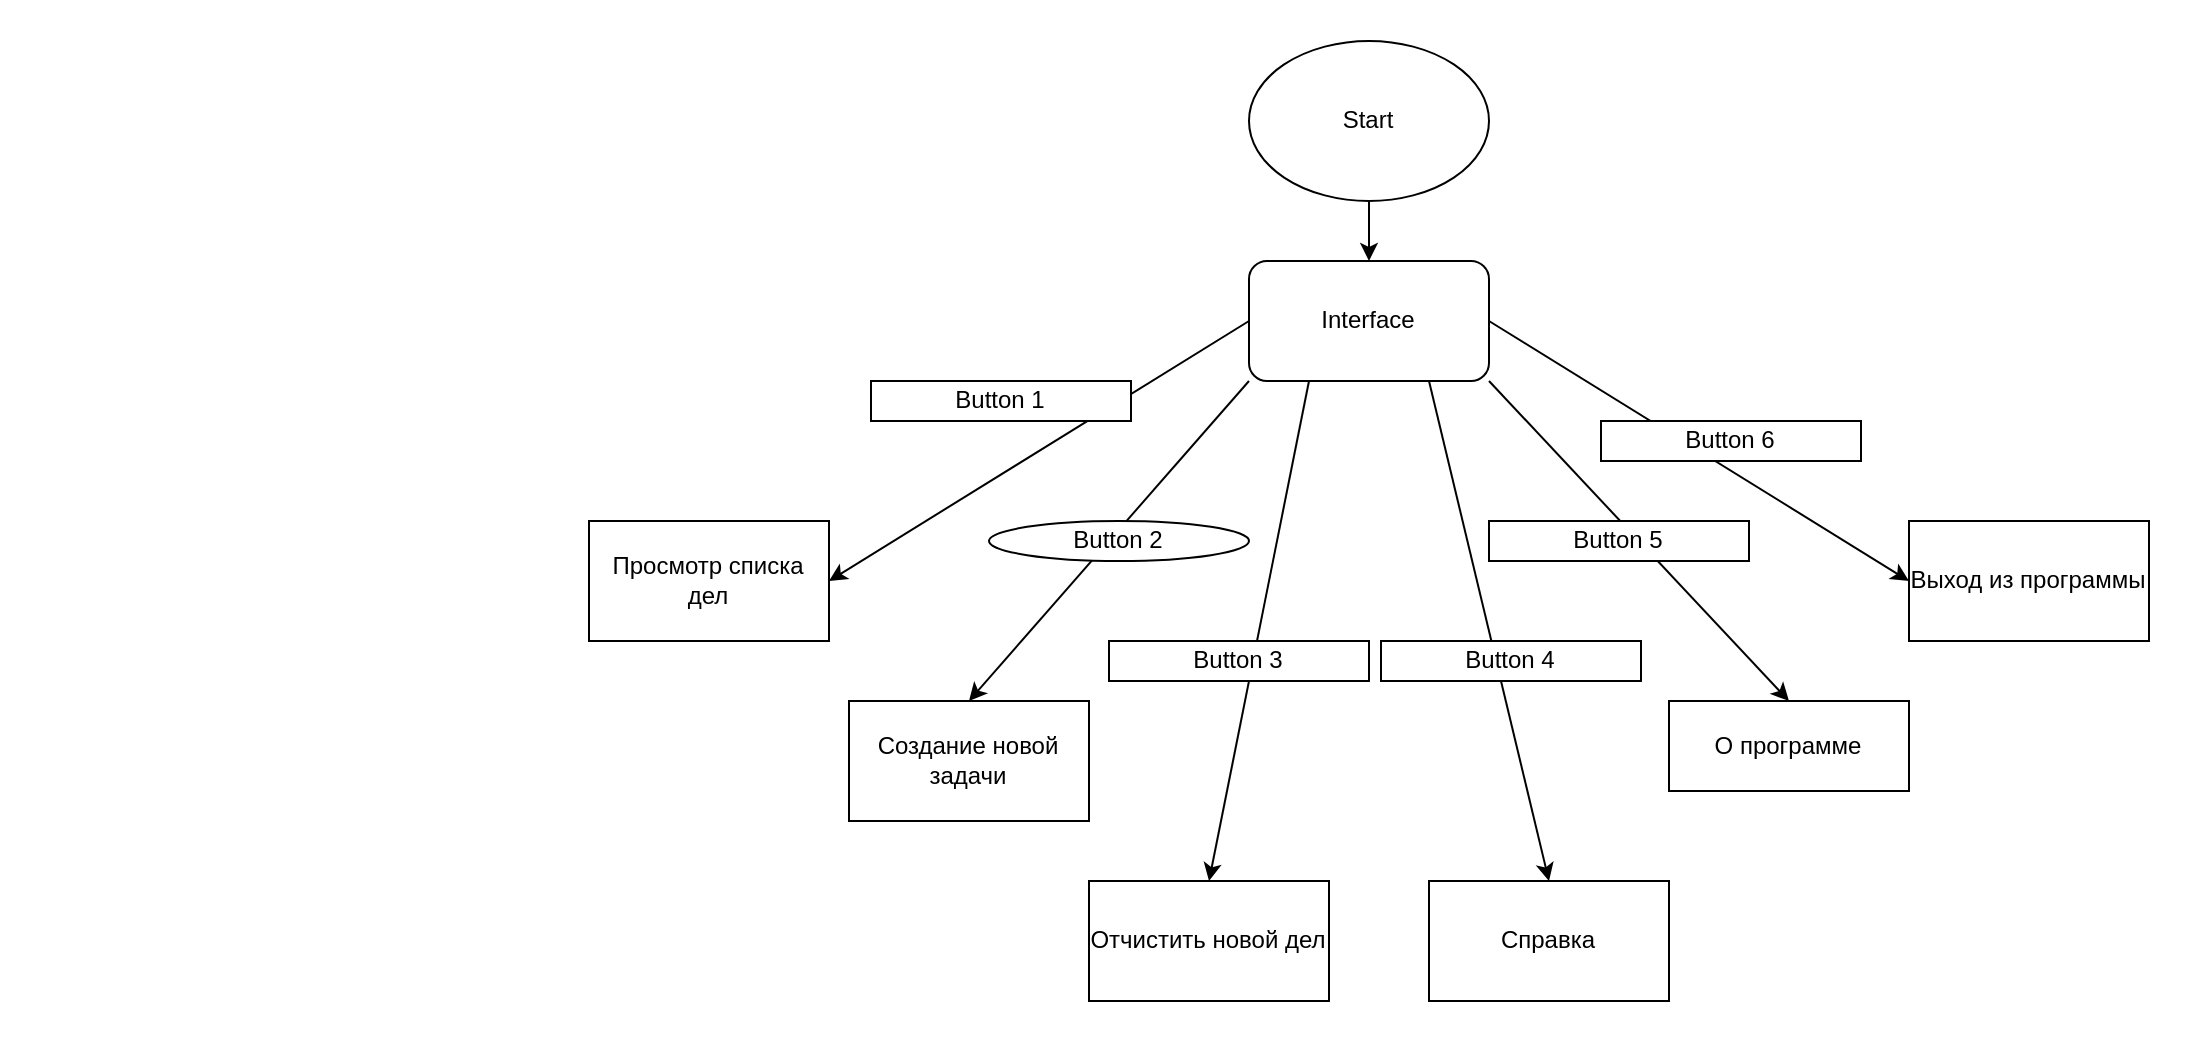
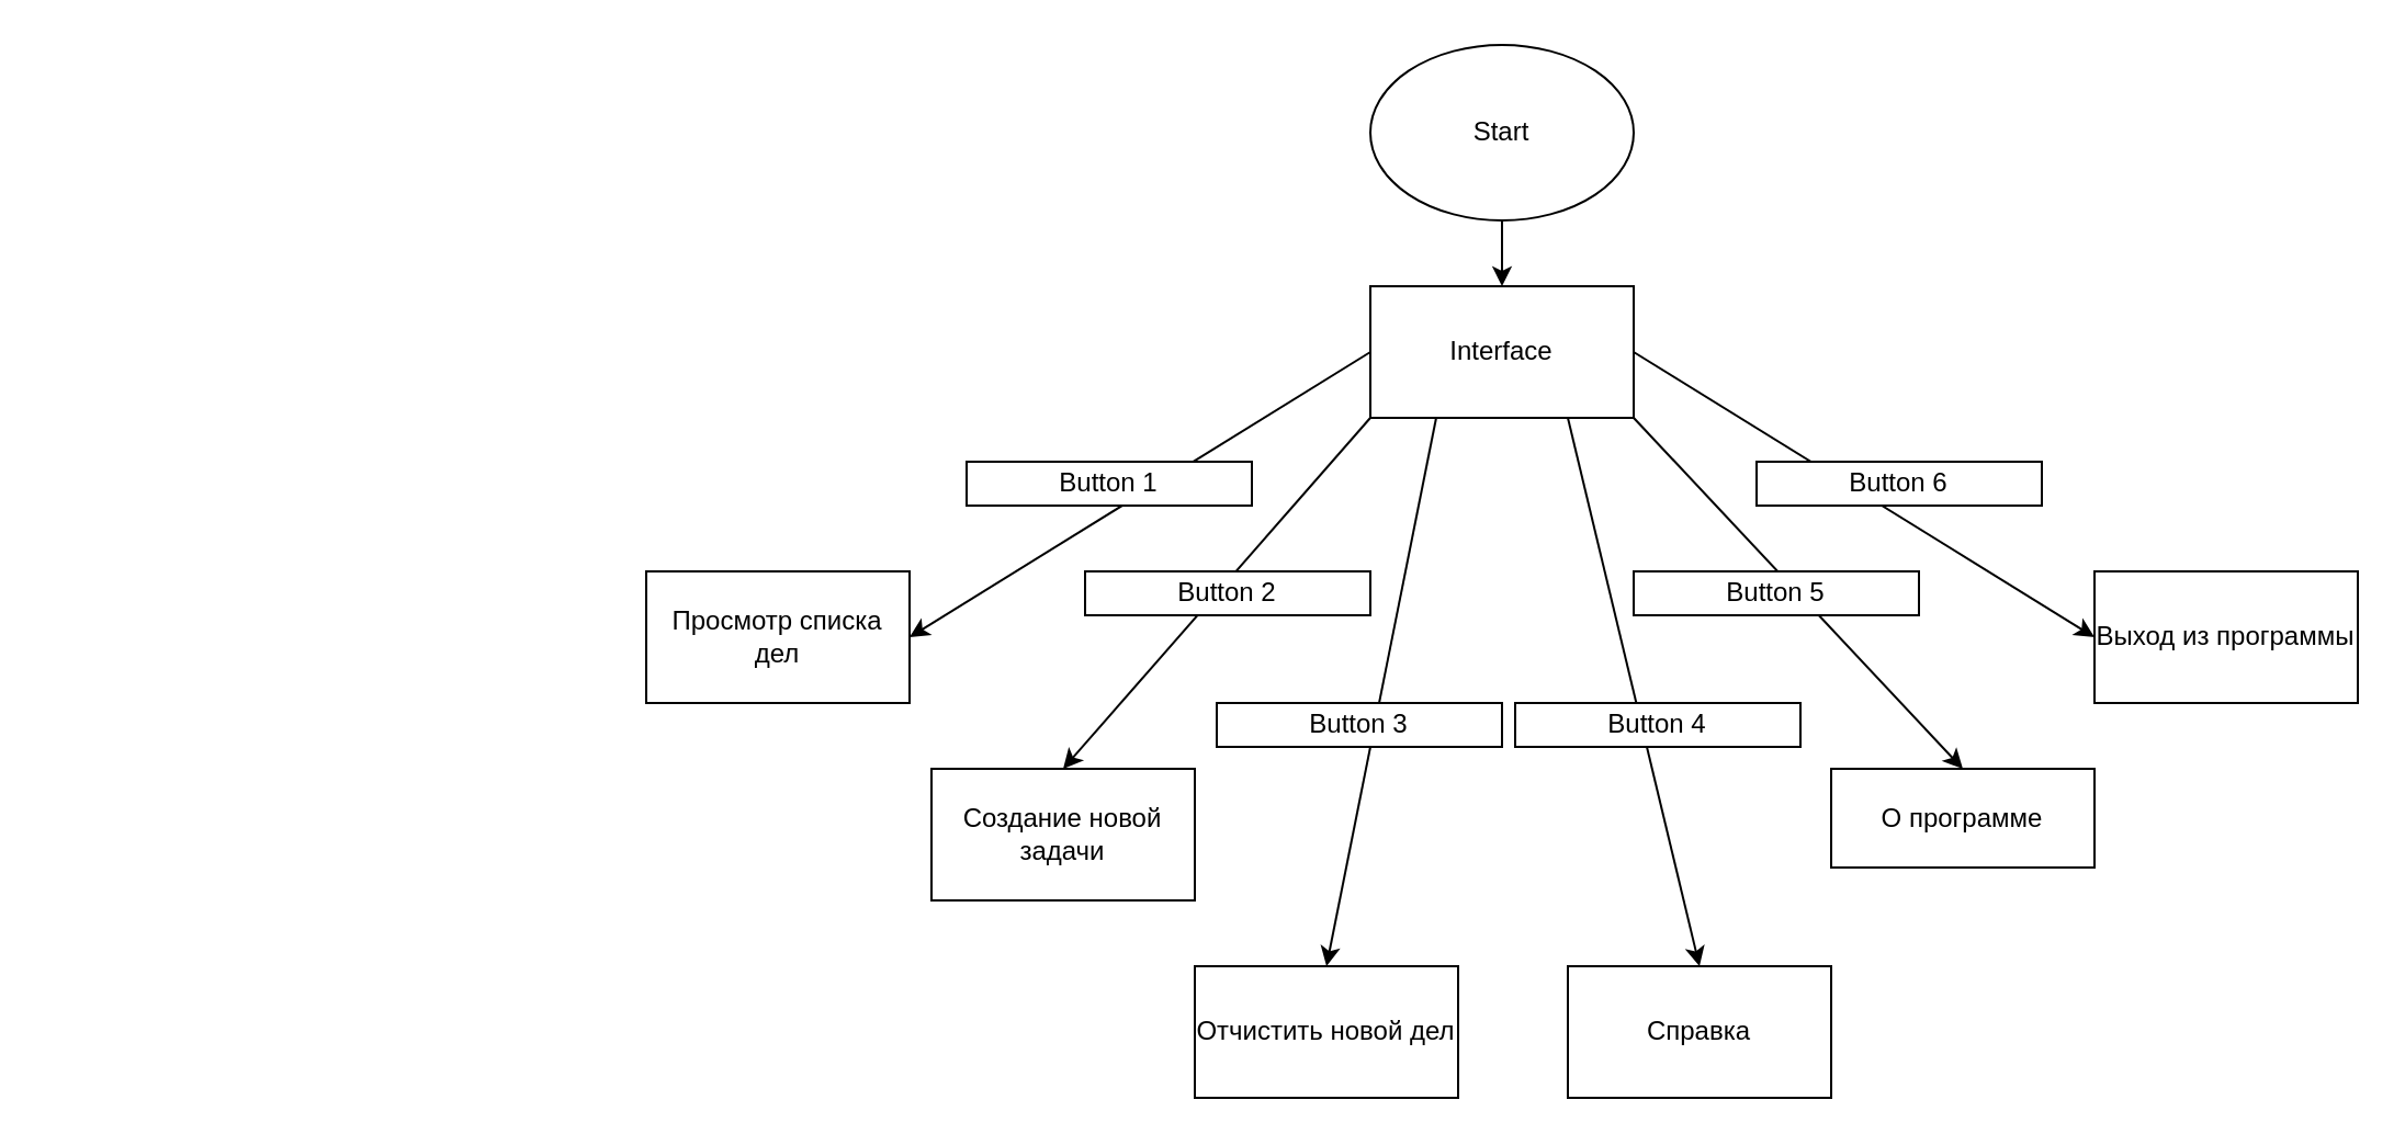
  <mxCell id="0" />
  <mxCell id="1" parent="0" />
  <mxCell id="2" value="" style="edgeStyle=none;html=1;" edge="1" parent="1" source="3" target="4"><mxGeometry relative="1" as="geometry" /></mxCell>
  <mxCell id="3" value="Start" style="ellipse;whiteSpace=wrap;html=1;" vertex="1" parent="1"><mxGeometry x="624" width="120" height="80" as="geometry" y="20" /></mxCell>
- <mxCell id="4" value="Interface" style="whiteSpace=wrap;html=1;rounded=1;" vertex="1" parent="1"><mxGeometry x="624" y="130" width="120" height="60" as="geometry" /></mxCell>
+ <mxCell id="4" value="Interface" style="rounded=0;whiteSpace=wrap;html=1;" vertex="1" parent="1"><mxGeometry x="624" y="130" width="120" height="60" as="geometry" /></mxCell>
  <mxCell id="5" value="Просмотр списка дел" style="rounded=0;whiteSpace=wrap;html=1;" vertex="1" parent="1"><mxGeometry x="294" y="260" width="120" height="60" as="geometry" /></mxCell>
  <mxCell id="6" value="Создание новой задачи" style="rounded=0;whiteSpace=wrap;html=1;" vertex="1" parent="1"><mxGeometry x="424" y="350" width="120" height="60" as="geometry" /></mxCell>
  <mxCell id="7" value="Отчистить новой дел" style="rounded=0;whiteSpace=wrap;html=1;" vertex="1" parent="1"><mxGeometry x="544" y="440" width="120" height="60" as="geometry" /></mxCell>
  <mxCell id="8" value="О программе" style="rounded=0;whiteSpace=wrap;html=1;" vertex="1" parent="1"><mxGeometry x="834" y="350" width="120" height="45" as="geometry" /></mxCell>
  <mxCell id="9" value="Выход из программы" style="rounded=0;whiteSpace=wrap;html=1;" vertex="1" parent="1"><mxGeometry x="954" y="260" width="120" height="60" as="geometry" /></mxCell>
  <mxCell id="10" value="Справка" style="rounded=0;whiteSpace=wrap;html=1;" vertex="1" parent="1"><mxGeometry x="714" y="440" width="120" height="60" as="geometry" /></mxCell>
  <mxCell id="11" value="" style="endArrow=classic;html=1;exitX=0;exitY=0.5;exitDx=0;exitDy=0;entryX=1;entryY=0.5;entryDx=0;entryDy=0;" edge="1" parent="1" source="4" target="5"><mxGeometry width="50" height="50" relative="1" as="geometry"><mxPoint x="470" y="220" as="sourcePoint" /><mxPoint x="520" y="170" as="targetPoint" /></mxGeometry></mxCell>
- <mxCell id="12" value="Button 1" style="rounded=0;whiteSpace=wrap;html=1;" vertex="1" parent="1"><mxGeometry x="435" y="190" width="130" height="20" as="geometry" /></mxCell>
+ <mxCell id="12" value="Button 1" style="rounded=0;whiteSpace=wrap;html=1;" vertex="1" parent="1"><mxGeometry x="440" y="210" width="130" height="20" as="geometry" /></mxCell>
  <mxCell id="13" value="" style="endArrow=classic;html=1;exitX=0;exitY=1;exitDx=0;exitDy=0;entryX=0.5;entryY=0;entryDx=0;entryDy=0;" edge="1" parent="1" source="4" target="6"><mxGeometry width="50" height="50" relative="1" as="geometry"><mxPoint x="410" y="180" as="sourcePoint" /><mxPoint x="460" y="130" as="targetPoint" /></mxGeometry></mxCell>
- <mxCell id="14" value="Button 2" style="ellipse;whiteSpace=wrap;html=1;" vertex="1" parent="1"><mxGeometry x="494" y="260" width="130" height="20" as="geometry" /></mxCell>
+ <mxCell id="14" value="Button 2" style="rounded=0;whiteSpace=wrap;html=1;" vertex="1" parent="1"><mxGeometry x="494" y="260" width="130" height="20" as="geometry" /></mxCell>
  <mxCell id="15" value="" style="endArrow=classic;html=1;exitX=0.25;exitY=1;exitDx=0;exitDy=0;entryX=0.5;entryY=0;entryDx=0;entryDy=0;" edge="1" parent="1" source="4" target="7"><mxGeometry width="50" height="50" relative="1" as="geometry"><mxPoint x="710" y="300" as="sourcePoint" /><mxPoint x="760" y="250" as="targetPoint" /></mxGeometry></mxCell>
  <mxCell id="16" value="" style="endArrow=classic;html=1;exitX=0.75;exitY=1;exitDx=0;exitDy=0;entryX=0.5;entryY=0;entryDx=0;entryDy=0;" edge="1" parent="1" source="4" target="10"><mxGeometry width="50" height="50" relative="1" as="geometry"><mxPoint x="710" y="340" as="sourcePoint" /><mxPoint x="760" y="290" as="targetPoint" /></mxGeometry></mxCell>
  <mxCell id="17" value="" style="endArrow=classic;html=1;exitX=1;exitY=1;exitDx=0;exitDy=0;entryX=0.5;entryY=0;entryDx=0;entryDy=0;" edge="1" parent="1" source="4" target="8"><mxGeometry width="50" height="50" relative="1" as="geometry"><mxPoint x="720" y="390" as="sourcePoint" /><mxPoint x="770" y="340" as="targetPoint" /></mxGeometry></mxCell>
  <mxCell id="18" value="" style="endArrow=classic;html=1;exitX=1;exitY=0.5;exitDx=0;exitDy=0;entryX=0;entryY=0.5;entryDx=0;entryDy=0;" edge="1" parent="1" source="4" target="9"><mxGeometry width="50" height="50" relative="1" as="geometry"><mxPoint x="850" y="210" as="sourcePoint" /><mxPoint x="900" y="160" as="targetPoint" /></mxGeometry></mxCell>
  <mxCell id="19" value="Button 3" style="rounded=0;whiteSpace=wrap;html=1;" vertex="1" parent="1"><mxGeometry x="554" y="320" width="130" height="20" as="geometry" /></mxCell>
  <mxCell id="20" value="Button 4" style="rounded=0;whiteSpace=wrap;html=1;" vertex="1" parent="1"><mxGeometry x="690" y="320" width="130" height="20" as="geometry" /></mxCell>
  <mxCell id="21" value="Button 5" style="rounded=0;whiteSpace=wrap;html=1;" vertex="1" parent="1"><mxGeometry x="744" y="260" width="130" height="20" as="geometry" /></mxCell>
  <mxCell id="22" value="Button 6" style="rounded=0;whiteSpace=wrap;html=1;" vertex="1" parent="1"><mxGeometry x="800" y="210" width="130" height="20" as="geometry" /></mxCell>
  <mxCell id="23" value="&lt;font style=&quot;font-size: 24px&quot;&gt;&lt;span style=&quot;font-weight: normal&quot;&gt;Project:&lt;/span&gt;&lt;br&gt;The &quot;Telegrambot: Task list &quot;&amp;nbsp;&lt;/font&gt;" style="text;html=1;align=left;verticalAlign=middle;whiteSpace=wrap;rounded=0;fontColor=#FFFFFF;fontStyle=1" vertex="1" parent="1"><mxGeometry x="20" y="30" width="192" height="100" as="geometry" /></mxCell>
  <mxCell id="24" value="&lt;font style=&quot;font-size: 16px&quot;&gt;Did the work:&lt;br&gt;1. Антон Федонин&lt;br&gt;2. Андрей Полянский&lt;br&gt;3. Александр Новиков&lt;br&gt;4. Марина Ноздрачева&amp;nbsp;&lt;br&gt;5. Татьяна Вальчик&lt;br&gt;6. Эльмира Нургалеева&lt;br&gt;&lt;/font&gt;" style="text;html=1;align=left;verticalAlign=middle;resizable=0;points=[];autosize=1;strokeColor=none;fillColor=none;fontSize=24;fontColor=#FFFFFF;" vertex="1" parent="1"><mxGeometry x="20" y="125" width="190" height="230" as="geometry" /></mxCell>
